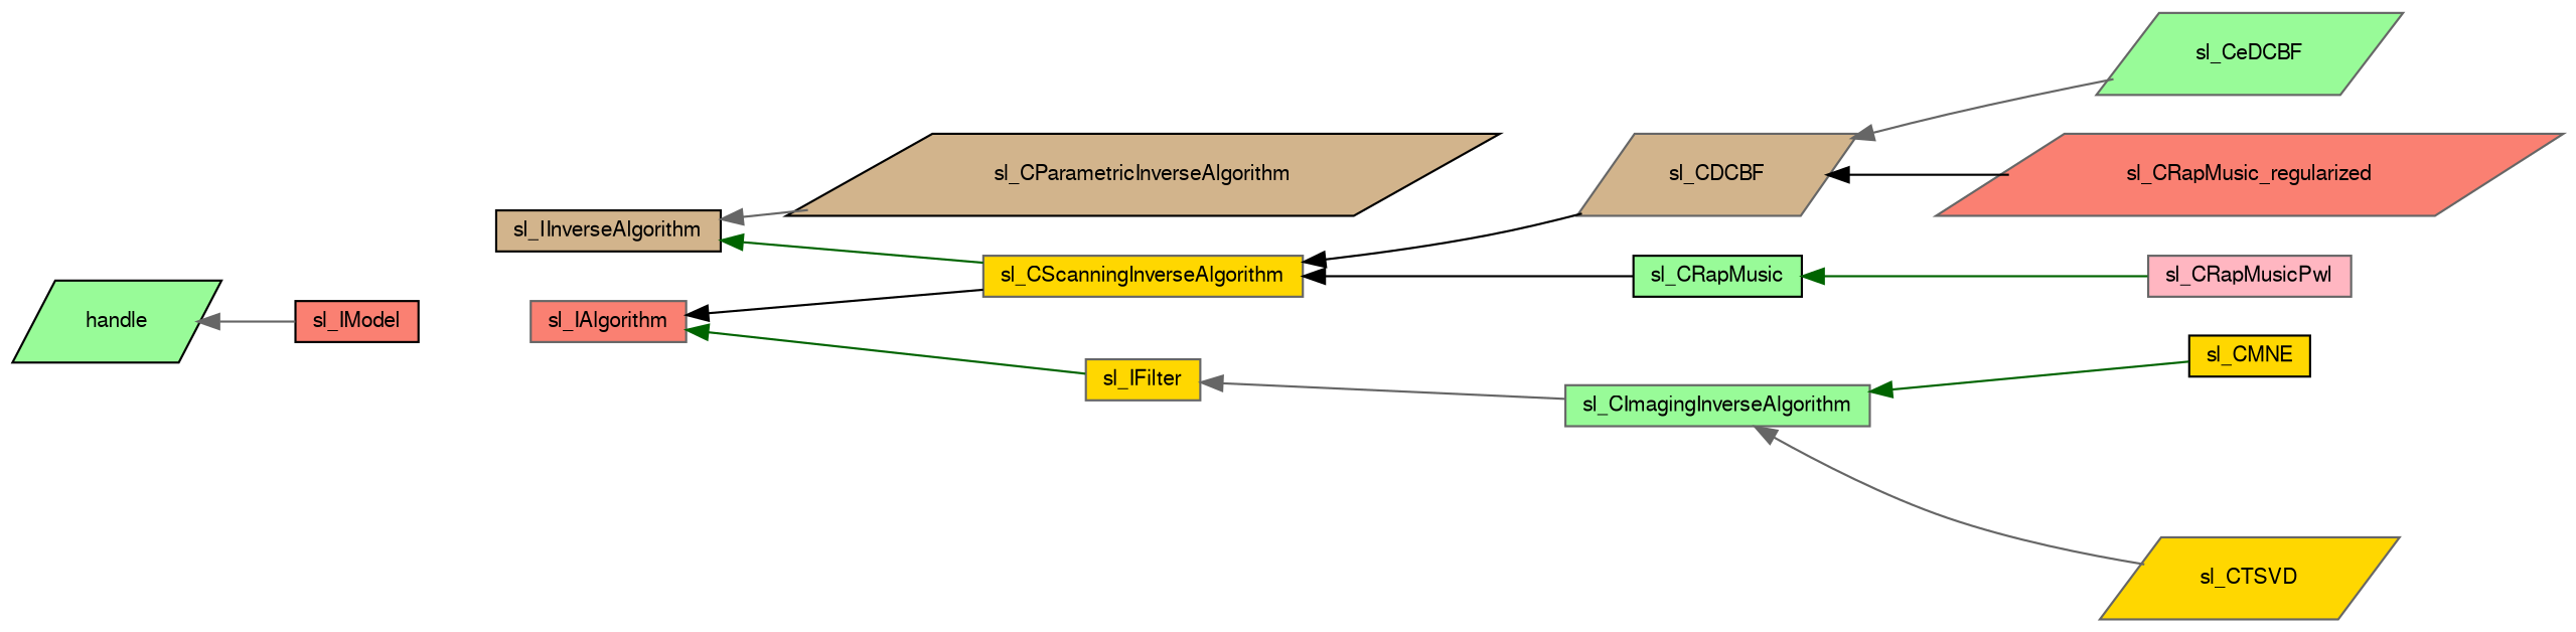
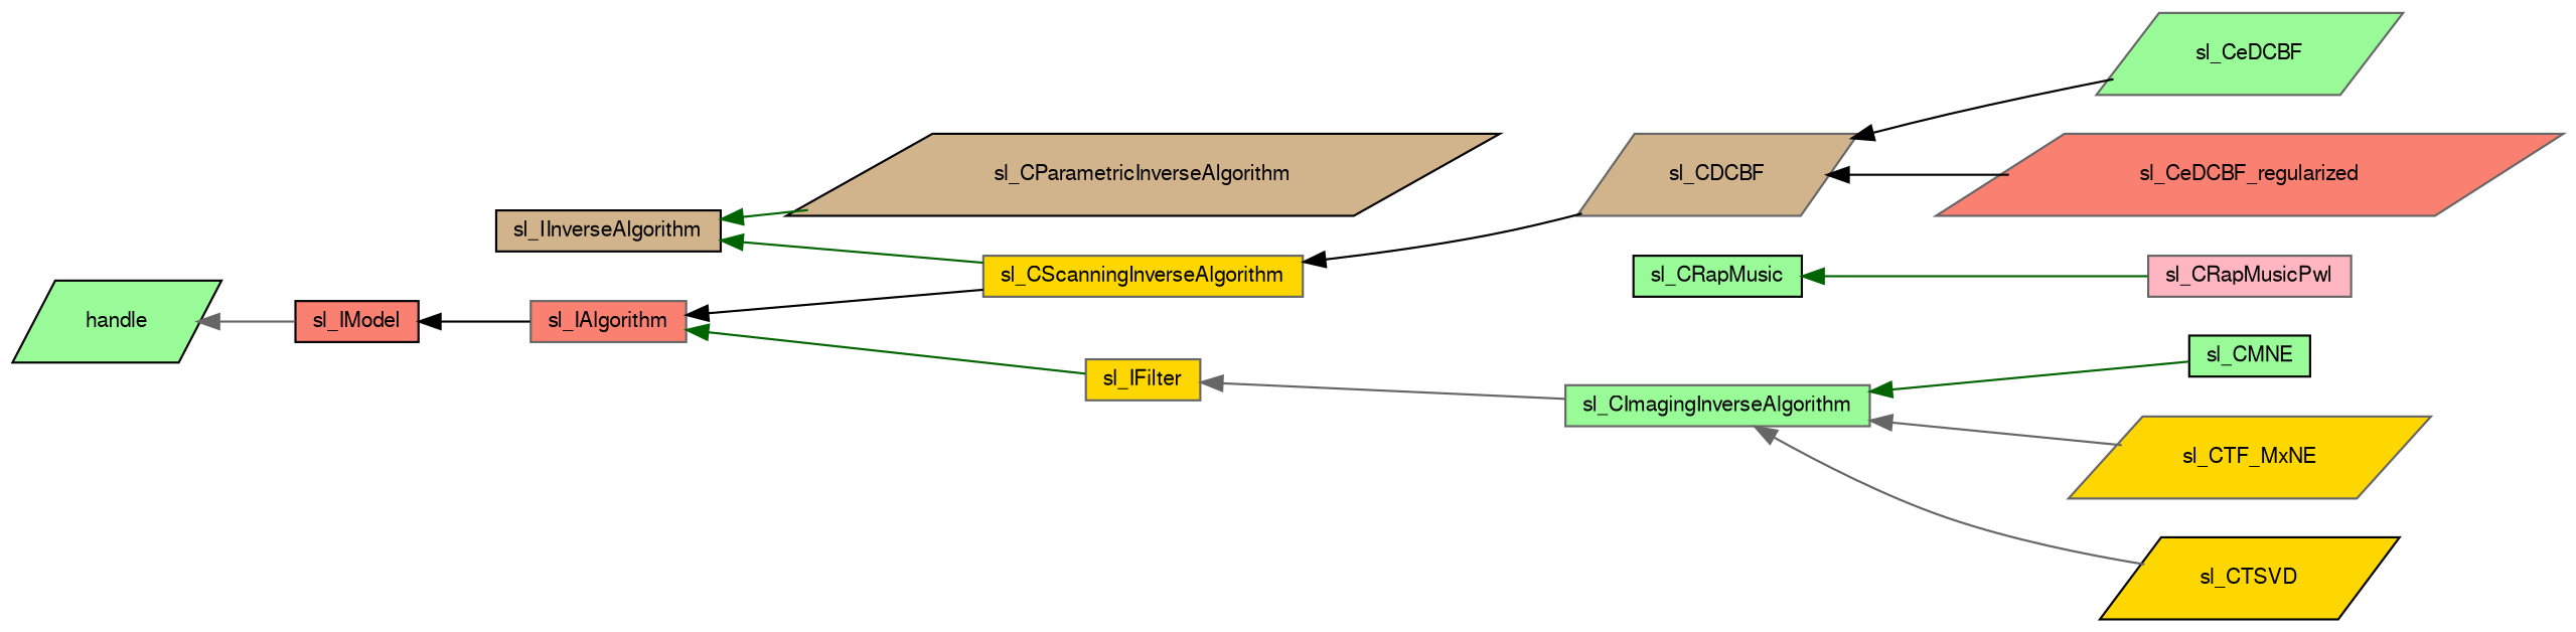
  digraph {
    rankdir=LR
    node [color=gray40 fillcolor=palegreen fontname=FreeSans fontsize=10 shape=box style=filled]
    edge [color=black dir=back fontname=FreeSans fontsize=10 labelfontname=FreeSans labelfontsize=10 style=solid]
    n1 [fillcolor=salmon fontcolor=black height=0.2 label=sl_IAlgorithm width=0.4]
    n2 [fillcolor=gold height=0.2 label=sl_IFilter width=0.4]
    n3 [fillcolor=gold height=0.2 label=sl_CScanningInverseAlgorithm width=0.4]
    n4 [height=0.2 label=sl_CImagingInverseAlgorithm width=0.4]
    n5 [color=black fillcolor=tan height=0.2 label=sl_IInverseAlgorithm width=0.4]
    n6 [color=black fillcolor=tan height=0.2 label=sl_CParametricInverseAlgorithm shape=parallelogram width=0.4]
    n7 [color=black fillcolor=salmon height=0.2 label=sl_IModel width=0.4]
    n8 [color=black height=0.2 label=handle shape=parallelogram width=0.4]
-   n9 [color=black fillcolor=gold height=0.2 label=sl_CMNE width=0.4]
-   n11 [fillcolor=gold height=0.2 label=sl_CTSVD shape=parallelogram width=0.4]
+   n9 [color=black height=0.2 label=sl_CMNE width=0.4]
+   n10 [fillcolor=gold height=0.2 label=sl_CTF_MxNE shape=parallelogram width=0.4]
+   n11 [color=black fillcolor=gold height=0.2 label=sl_CTSVD shape=parallelogram width=0.4]
    n12 [fillcolor=tan height=0.2 label=sl_CDCBF shape=parallelogram width=0.4]
    n13 [color=black height=0.2 label=sl_CRapMusic width=0.4]
    n14 [height=0.2 label=sl_CeDCBF shape=parallelogram width=0.4]
-   n15 [fillcolor=salmon height=0.2 label=sl_CRapMusic_regularized shape=parallelogram width=0.4]
+   n15 [fillcolor=salmon height=0.2 label=sl_CeDCBF_regularized shape=parallelogram width=0.4]
    n16 [fillcolor=lightpink height=0.2 label=sl_CRapMusicPwl width=0.4]
    n1 -> n2 [color=darkgreen]
    n1 -> n3
    n2 -> n4 [color=gray40]
    n3 -> n12
-   n3 -> n13
    n4 -> n9 [color=darkgreen]
+   n4 -> n10 [color=gray40]
    n4 -> n11 [color=gray40]
    n5 -> n3 [color=darkgreen]
-   n5 -> n6 [color=gray40]
+   n5 -> n6 [color=darkgreen]
+   n7 -> n1
    n8 -> n7 [color=gray40]
-   n12 -> n14 [color=gray40]
+   n12 -> n14
    n12 -> n15
    n13 -> n16 [color=darkgreen]
  }
